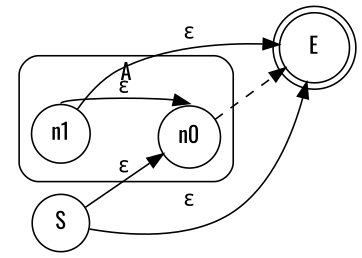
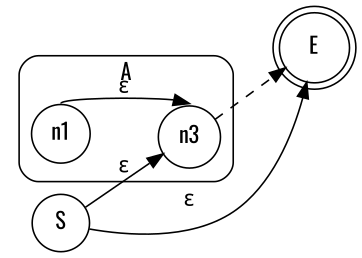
  digraph {
    fontname=Oswald
    rankdir=LR
    node [fontname=Oswald shape=circle]
    edge [fontname=Oswald weight=1]
-   n0
+   n0 [label=n3]
    n1
    E [shape=doublecircle]
    S
    subgraph cluster_1 {
      color=black
      label=A
      style=rounded
      n0
      n1
    }
    n0 -> E [style=dashed weight=""]
    n1 -> n0 [headport=n label="ε" tailport=n]
-   n1 -> E [label="ε" weight=5]
    S -> n0 [label="ε" weight=5]
    S -> E [label="ε"]
  }
